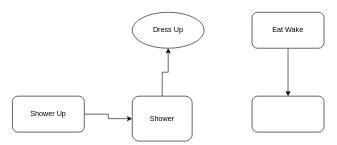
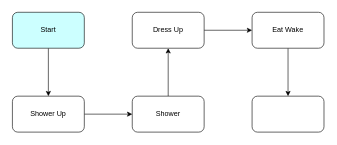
  <mxCell id="0" />
  <mxCell id="1" parent="0" />
+ <mxCell id="2" value="" style="edgeStyle=orthogonalEdgeStyle;rounded=0;orthogonalLoop=1;jettySize=auto;html=1;" edge="1" parent="1" source="3" target="5"><mxGeometry relative="1" as="geometry" /></mxCell>
+ <mxCell id="3" value="Start" style="rounded=1;whiteSpace=wrap;html=1;fillColor=#CCFFFF;" vertex="1" parent="1"><mxGeometry x="20" y="20" width="120" height="60" as="geometry" /></mxCell>
  <mxCell id="4" value="" style="edgeStyle=orthogonalEdgeStyle;rounded=0;orthogonalLoop=1;jettySize=auto;html=1;" edge="1" parent="1" source="5" target="7"><mxGeometry relative="1" as="geometry" /></mxCell>
  <mxCell id="5" value="Shower Up" style="whiteSpace=wrap;html=1;rounded=1;" vertex="1" parent="1"><mxGeometry x="20" y="160" width="120" height="60" as="geometry" /></mxCell>
  <mxCell id="6" value="" style="edgeStyle=orthogonalEdgeStyle;rounded=0;orthogonalLoop=1;jettySize=auto;html=1;" edge="1" parent="1" source="7" target="9"><mxGeometry relative="1" as="geometry" /></mxCell>
- <mxCell id="7" value="Shower" style="whiteSpace=wrap;html=1;rounded=1;" vertex="1" parent="1"><mxGeometry x="220" y="160" width="100" height="75" as="geometry" /></mxCell>
- <mxCell id="9" value="Dress Up" style="ellipse;whiteSpace=wrap;html=1;" vertex="1" parent="1"><mxGeometry x="220" y="20" width="120" height="60" as="geometry" /></mxCell>
+ <mxCell id="7" value="Shower" style="whiteSpace=wrap;html=1;rounded=1;" vertex="1" parent="1"><mxGeometry x="220" y="160" width="120" height="60" as="geometry" /></mxCell>
+ <mxCell id="8" value="" style="edgeStyle=orthogonalEdgeStyle;rounded=0;orthogonalLoop=1;jettySize=auto;html=1;" edge="1" parent="1" source="9" target="11"><mxGeometry relative="1" as="geometry" /></mxCell>
+ <mxCell id="9" value="Dress Up" style="whiteSpace=wrap;html=1;rounded=1;" vertex="1" parent="1"><mxGeometry x="220" y="20" width="120" height="60" as="geometry" /></mxCell>
  <mxCell id="10" value="" style="edgeStyle=orthogonalEdgeStyle;rounded=0;orthogonalLoop=1;jettySize=auto;html=1;" edge="1" parent="1" source="11" target="12"><mxGeometry relative="1" as="geometry" /></mxCell>
  <mxCell id="11" value="Eat Wake" style="whiteSpace=wrap;html=1;rounded=1;" vertex="1" parent="1"><mxGeometry x="420" y="20" width="120" height="60" as="geometry" /></mxCell>
  <mxCell id="12" value="" style="whiteSpace=wrap;html=1;rounded=1;" vertex="1" parent="1"><mxGeometry x="420" y="160" width="120" height="60" as="geometry" /></mxCell>
